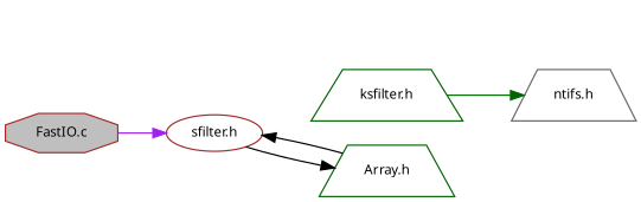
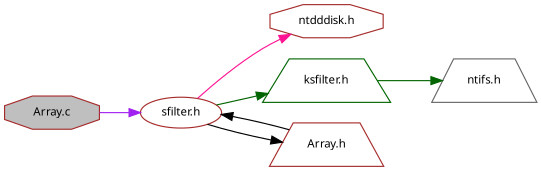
  digraph {
    rankdir=LR
    node [color=brown fillcolor=white fontname="FreeSans.ttf" fontsize=10 shape=trapezium style=filled]
    edge [color=darkgreen fontname="FreeSans.ttf" fontsize=10 labelfontname="FreeSans.ttf" labelfontsize=10 style=solid]
-   n1 [fillcolor=grey75 fontcolor=black height=0.2 label="FastIO.c" shape=octagon width=0.4]
+   n1 [fillcolor=grey75 fontcolor=black height=0.2 label="Array.c" shape=octagon width=0.4]
    n2 [height=0.2 label="sfilter.h" shape=ellipse width=0.4]
+   n3 [height=0.2 label="ntdddisk.h" shape=octagon width=0.4]
    n4 [color=darkgreen height=0.2 label="ksfilter.h" width=0.4]
-   n5 [color=darkgreen height=0.2 label="Array.h" width=0.4]
+   n5 [height=0.2 label="Array.h" width=0.4]
    n6 [color=gray40 height=0.2 label="ntifs.h" width=0.4]
    n1 -> n2 [color=purple]
+   n2 -> n3 [color=deeppink]
+   n2 -> n4
    n2 -> n5 [color=black]
    n4 -> n6
    n5 -> n2 [color=black]
  }
